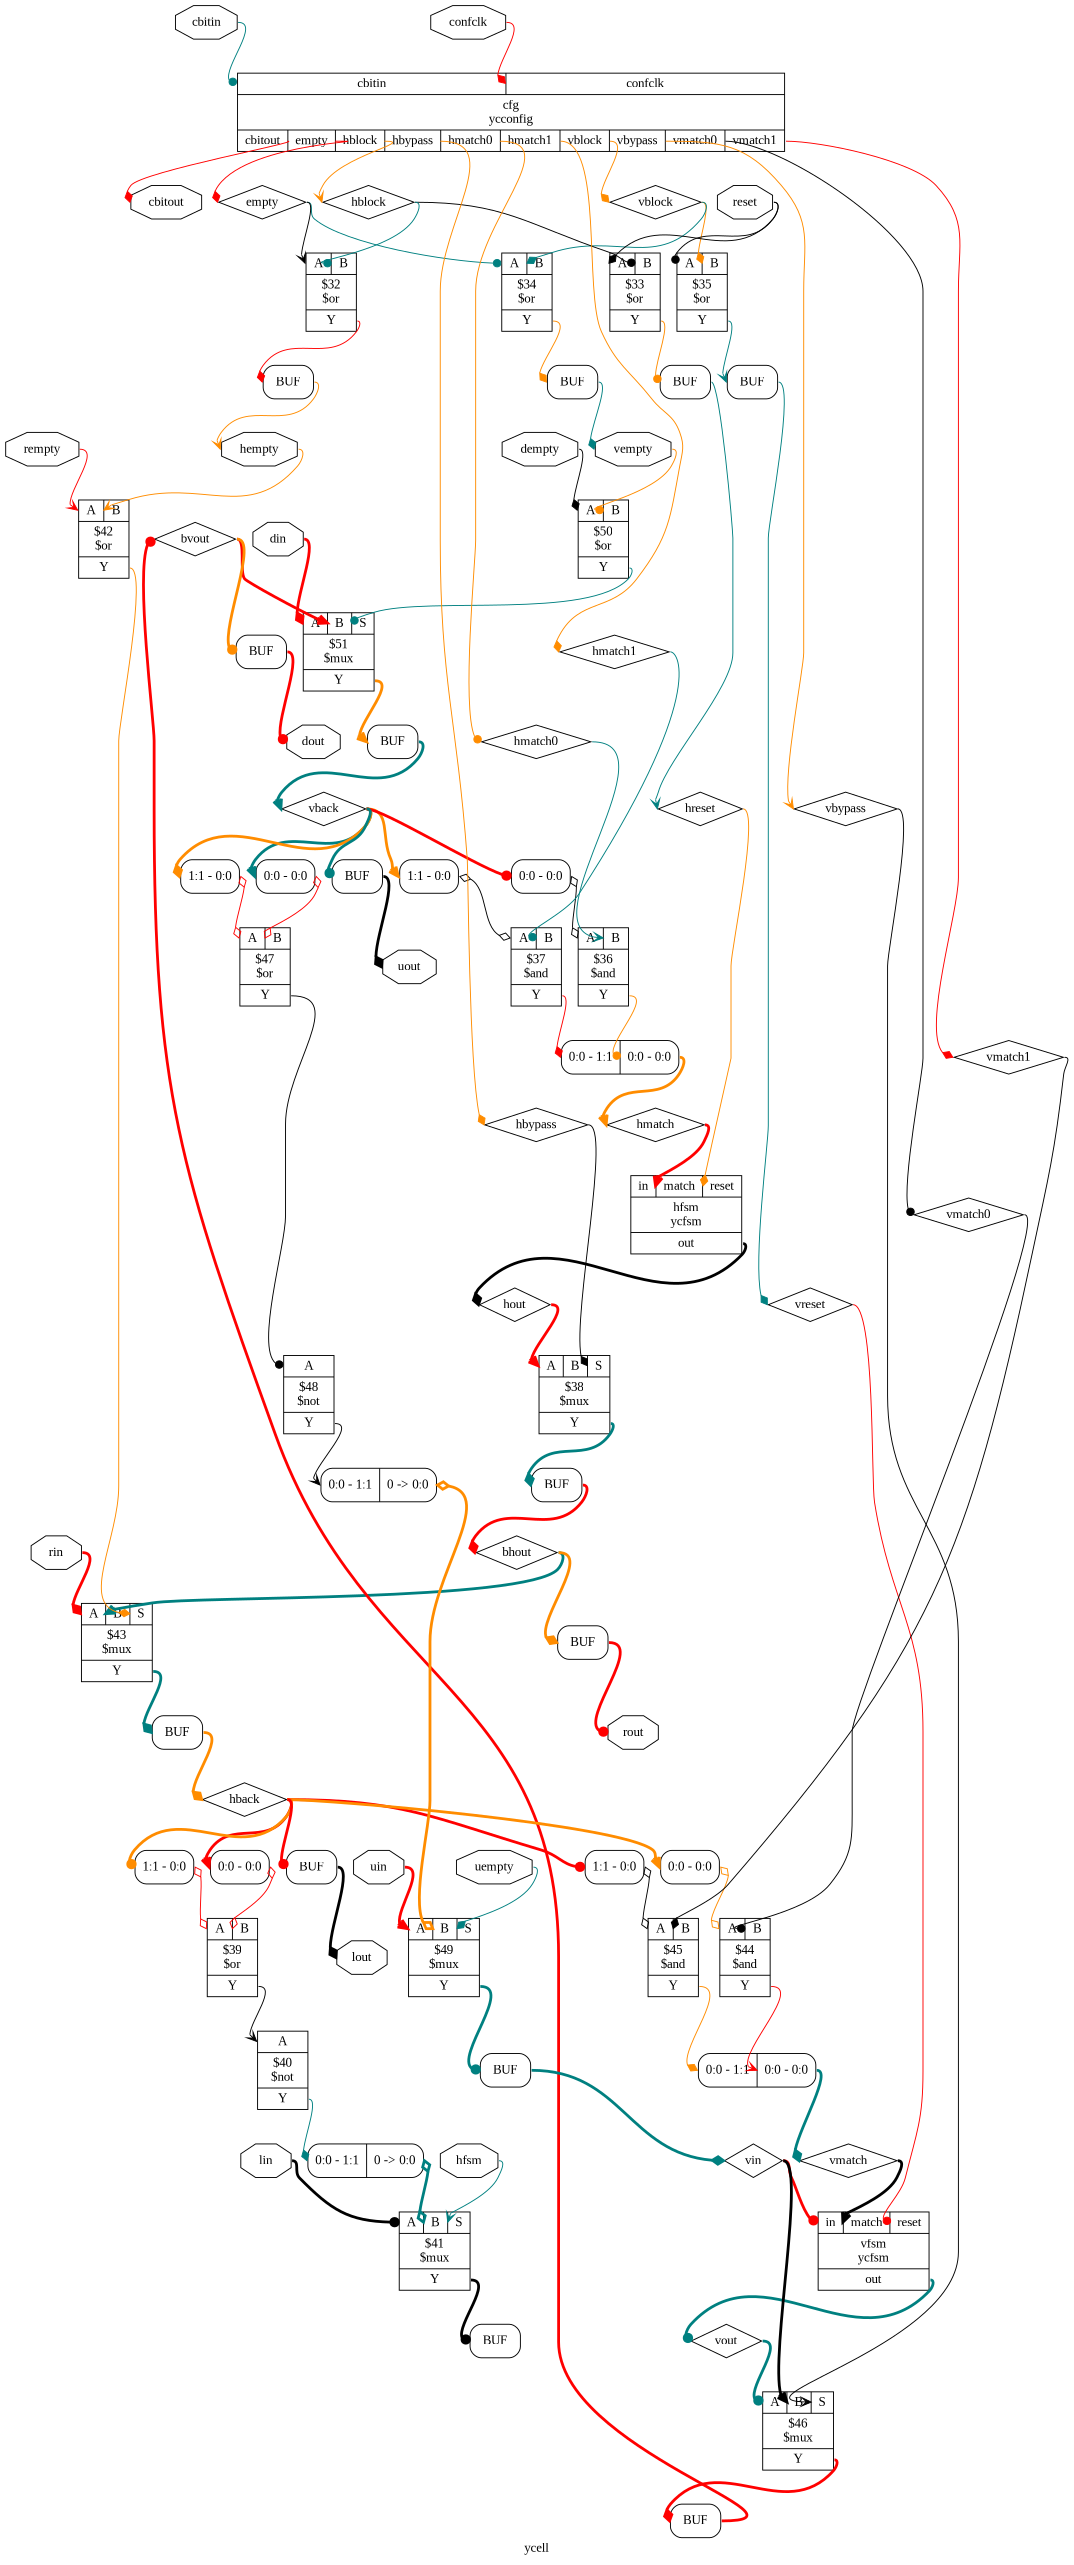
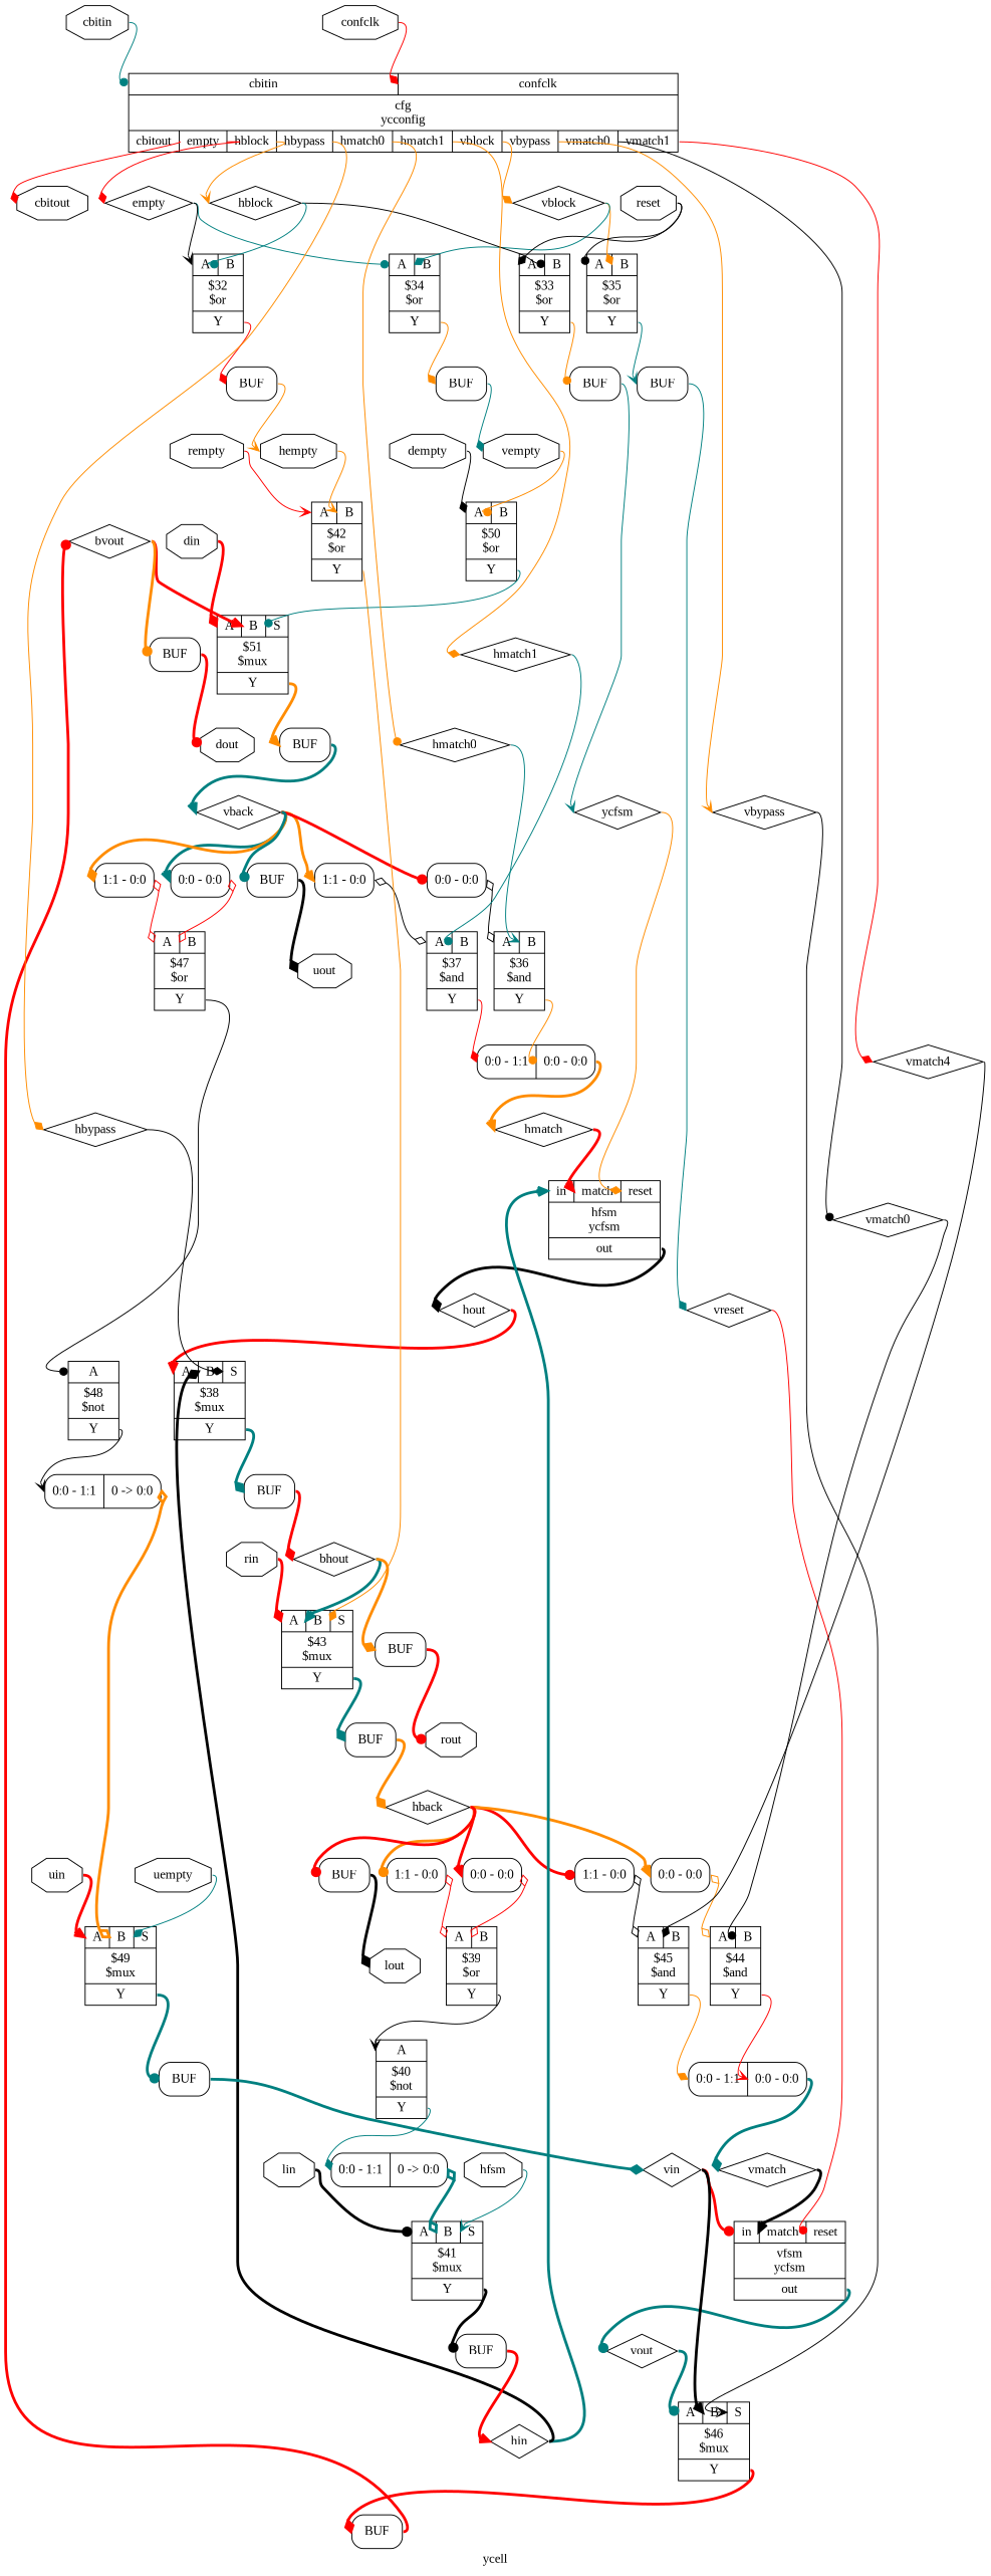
  digraph {
    fontname="Liberation Serif"
    label=ycell
    rankdir=TB
    remincross=true
    node [fontname="Liberation Serif" shape=record]
    edge [arrowhead=diamond color=red fontname="Liberation Serif" headport=w tailport=e]
    n1 [color=black fontcolor=black label=bvout shape=diamond]
    n2 [label="{{<p60> A|<p61> B|<p62> S}|$51\n$mux|{<p63> Y}}"]
    n3 [label=BUF shape=box style=rounded]
    n4 [label=BUF shape=box style=rounded]
    n5 [color=black fontcolor=black label=dout shape=octagon]
    n6 [color=black fontcolor=black label=vmatch shape=diamond]
    n7 [label="{{<p70> in|<p71> match|<p59> reset}|vfsm\nycfsm|{<p72> out}}"]
    n8 [color=black fontcolor=black label=vout shape=diamond]
    n9 [color=black fontcolor=black label=bhout shape=diamond]
    n10 [label="{{<p60> A|<p61> B|<p62> S}|$43\n$mux|{<p63> Y}}"]
    n11 [label=BUF shape=box style=rounded]
    n12 [label=BUF shape=box style=rounded]
    n13 [color=black fontcolor=black label=rout shape=octagon]
    n14 [color=black fontcolor=black label=hmatch shape=diamond]
    n15 [label="{{<p70> in|<p71> match|<p59> reset}|hfsm\nycfsm|{<p72> out}}"]
    n16 [color=black fontcolor=black label=hout shape=diamond]
    n17 [color=black fontcolor=black label=vback shape=diamond]
    n18 [label="<s0> 0:0 - 0:0 " style=rounded]
    n19 [label="<s0> 1:1 - 0:0 " style=rounded]
    n20 [label="<s0> 1:1 - 0:0 " style=rounded]
    n21 [label="<s0> 0:0 - 0:0 " style=rounded]
    n22 [label=BUF shape=box style=rounded]
    n23 [label="{{<p60> A|<p61> B}|$47\n$or|{<p63> Y}}"]
    n24 [label="{{<p60> A|<p61> B}|$37\n$and|{<p63> Y}}"]
    n25 [label="{{<p60> A|<p61> B}|$36\n$and|{<p63> Y}}"]
    n26 [color=black fontcolor=black label=uout shape=octagon]
    n27 [label="{{<p60> A|<p61> B|<p62> S}|$46\n$mux|{<p63> Y}}"]
    n28 [label=BUF shape=box style=rounded]
    n29 [color=black fontcolor=black label=vin shape=diamond]
    n30 [color=black fontcolor=black label=vreset shape=diamond]
    n31 [color=black fontcolor=black label=hback shape=diamond]
    n32 [label="<s0> 1:1 - 0:0 " style=rounded]
    n33 [label="<s0> 0:0 - 0:0 " style=rounded]
    n34 [label="<s0> 0:0 - 0:0 " style=rounded]
    n35 [label="<s0> 1:1 - 0:0 " style=rounded]
    n36 [label=BUF shape=box style=rounded]
    n37 [label="{{<p60> A|<p61> B}|$45\n$and|{<p63> Y}}"]
    n38 [label="{{<p60> A|<p61> B}|$44\n$and|{<p63> Y}}"]
    n39 [label="{{<p60> A|<p61> B}|$39\n$or|{<p63> Y}}"]
    n40 [color=black fontcolor=black label=lout shape=octagon]
    n41 [label="{{<p60> A|<p61> B|<p62> S}|$38\n$mux|{<p63> Y}}"]
    n42 [label=BUF shape=box style=rounded]
-   n44 [color=black fontcolor=black label=hreset shape=diamond]
-   n45 [color=black fontcolor=black label=vmatch1 shape=diamond]
+   n43 [color=black fontcolor=black label=hin shape=diamond]
+   n44 [color=black fontcolor=black label=ycfsm shape=diamond]
+   n45 [color=black fontcolor=black label=vmatch4 shape=diamond]
    n46 [label="<s1> 0:0 - 1:1 |<s0> 0:0 - 0:0 " style=rounded]
    n47 [color=black fontcolor=black label=vmatch0 shape=diamond]
    n48 [color=black fontcolor=black label=vbypass shape=diamond]
    n49 [color=black fontcolor=black label=vblock shape=diamond]
    n50 [label="{{<p60> A|<p61> B}|$35\n$or|{<p63> Y}}"]
    n51 [label="{{<p60> A|<p61> B}|$34\n$or|{<p63> Y}}"]
    n52 [label=BUF shape=box style=rounded]
    n53 [label=BUF shape=box style=rounded]
    n54 [color=black fontcolor=black label=hmatch1 shape=diamond]
    n55 [label="<s1> 0:0 - 1:1 |<s0> 0:0 - 0:0 " style=rounded]
    n56 [color=black fontcolor=black label=hmatch0 shape=diamond]
    n57 [color=black fontcolor=black label=hbypass shape=diamond]
    n58 [color=black fontcolor=black label=hblock shape=diamond]
    n59 [label="{{<p60> A|<p61> B}|$33\n$or|{<p63> Y}}"]
    n60 [label="{{<p60> A|<p61> B}|$32\n$or|{<p63> Y}}"]
    n61 [label=BUF shape=box style=rounded]
    n62 [label=BUF shape=box style=rounded]
    n63 [color=black fontcolor=black label=empty shape=diamond]
    n64 [color=black fontcolor=black label=rin shape=octagon]
    n65 [color=black fontcolor=black label=rempty shape=octagon]
    n66 [label="{{<p60> A|<p61> B}|$42\n$or|{<p63> Y}}"]
    n67 [color=black fontcolor=black label=lin shape=octagon]
    n68 [label="{{<p60> A|<p61> B|<p62> S}|$41\n$mux|{<p63> Y}}"]
    n69 [label=BUF shape=box style=rounded]
    n70 [color=black fontcolor=black label=hfsm shape=octagon]
    n71 [color=black fontcolor=black label=din shape=octagon]
    n72 [color=black fontcolor=black label=dempty shape=octagon]
    n73 [label="{{<p60> A|<p61> B}|$50\n$or|{<p63> Y}}"]
    n74 [color=black fontcolor=black label=uin shape=octagon]
    n75 [label="{{<p60> A|<p61> B|<p62> S}|$49\n$mux|{<p63> Y}}"]
    n76 [label=BUF shape=box style=rounded]
    n77 [color=black fontcolor=black label=uempty shape=octagon]
    n78 [color=black fontcolor=black label=vempty shape=octagon]
    n79 [color=black fontcolor=black label=hempty shape=octagon]
    n80 [color=black fontcolor=black label=cbitout shape=octagon]
    n81 [color=black fontcolor=black label=cbitin shape=octagon]
    n82 [label="{{<p57> cbitin|<p58> confclk}|cfg\nycconfig|{<p56> cbitout|<p41> empty|<p40> hblock|<p39> hbypass|<p38> hmatch0|<p37> hmatch1|<p36> vblock|<p35> vbypass|<p34> vmatch0|<p33> vmatch1}}"]
    n83 [color=black fontcolor=black label=confclk shape=octagon]
    n84 [color=black fontcolor=black label=reset shape=octagon]
    n85 [label="<s1> 0:0 - 1:1 |0 -&gt; 0:0 " style=rounded]
    n86 [label="{{<p60> A}|$48\n$not|{<p63> Y}}"]
    n87 [label="<s1> 0:0 - 1:1 |0 -&gt; 0:0 " style=rounded]
    n88 [label="{{<p60> A}|$40\n$not|{<p63> Y}}"]
    n1 -> n2 [arrowhead=vee headport="p61:w" style="setlinewidth(3)"]
    n1 -> n3 [arrowhead=dot color=darkorange headport="w:w" style="setlinewidth(3)"]
    n2 -> n4 [arrowhead=vee color=darkorange headport="w:w" style="setlinewidth(3)" tailport="p63:e"]
    n3 -> n5 [arrowhead=dot style="setlinewidth(3)" tailport="e:e"]
    n4 -> n17 [arrowhead=vee color=teal style="setlinewidth(3)" tailport="e:e"]
    n6 -> n7 [arrowhead=vee color=black headport="p71:w" style="setlinewidth(3)"]
    n7 -> n8 [arrowhead=dot color=teal style="setlinewidth(3)" tailport="p72:e"]
    n8 -> n27 [arrowhead=dot color=teal headport="p60:w" style="setlinewidth(3)"]
    n9 -> n10 [arrowhead=vee color=teal headport="p61:w" style="setlinewidth(3)"]
    n9 -> n11 [color=darkorange headport="w:w" style="setlinewidth(3)"]
    n10 -> n12 [color=teal headport="w:w" style="setlinewidth(3)" tailport="p63:e"]
    n11 -> n13 [arrowhead=dot style="setlinewidth(3)" tailport="e:e"]
    n12 -> n31 [color=darkorange style="setlinewidth(3)" tailport="e:e"]
    n14 -> n15 [arrowhead=vee headport="p71:w" style="setlinewidth(3)"]
    n15 -> n16 [color=black style="setlinewidth(3)" tailport="p72:e"]
    n16 -> n41 [arrowhead=vee headport="p60:w" style="setlinewidth(3)"]
    n17 -> n18 [arrowhead=vee color=teal headport="s0:w" style="setlinewidth(3)"]
    n17 -> n19 [color=darkorange headport="s0:w" style="setlinewidth(3)"]
    n17 -> n20 [arrowhead=vee color=darkorange headport="s0:w" style="setlinewidth(3)"]
    n17 -> n21 [arrowhead=dot headport="s0:w" style="setlinewidth(3)"]
    n17 -> n22 [arrowhead=dot color=teal headport="w:w" style="setlinewidth(3)"]
    n18 -> n23 [arrowhead=odiamond arrowtail=odiamond dir=both headport="p61:w"]
    n19 -> n23 [arrowhead=odiamond arrowtail=odiamond dir=both headport="p60:w"]
    n20 -> n24 [arrowhead=odiamond arrowtail=odiamond color=black dir=both headport="p60:w"]
    n21 -> n25 [arrowhead=odiamond arrowtail=odiamond color=black dir=both headport="p60:w"]
    n22 -> n26 [color=black style="setlinewidth(3)" tailport="e:e"]
    n23 -> n86 [arrowhead=dot color=black headport="p60:w" tailport="p63:e"]
    n24 -> n55 [headport="s1:w" tailport="p63:e"]
    n25 -> n55 [arrowhead=dot color=darkorange headport="s0:w" tailport="p63:e"]
    n27 -> n28 [headport="w:w" style="setlinewidth(3)" tailport="p63:e"]
    n28 -> n1 [arrowhead=dot style="setlinewidth(3)" tailport="e:e"]
    n29 -> n7 [arrowhead=dot headport="p70:w" style="setlinewidth(3)"]
    n29 -> n27 [arrowhead=vee color=black headport="p61:w" style="setlinewidth(3)"]
    n30 -> n7 [arrowhead=dot headport="p59:w"]
    n31 -> n32 [arrowhead=dot headport="s0:w" style="setlinewidth(3)"]
    n31 -> n33 [arrowhead=vee color=darkorange headport="s0:w" style="setlinewidth(3)"]
    n31 -> n34 [arrowhead=vee headport="s0:w" style="setlinewidth(3)"]
    n31 -> n35 [arrowhead=dot color=darkorange headport="s0:w" style="setlinewidth(3)"]
    n31 -> n36 [arrowhead=dot headport="w:w" style="setlinewidth(3)"]
    n32 -> n37 [arrowhead=odiamond arrowtail=odiamond color=black dir=both headport="p60:w"]
    n33 -> n38 [arrowhead=odiamond arrowtail=odiamond color=darkorange dir=both headport="p60:w"]
    n34 -> n39 [arrowhead=odiamond arrowtail=odiamond dir=both headport="p61:w"]
    n35 -> n39 [arrowhead=odiamond arrowtail=odiamond dir=both headport="p60:w"]
    n36 -> n40 [color=black style="setlinewidth(3)" tailport="e:e"]
    n37 -> n46 [color=darkorange headport="s1:w" tailport="p63:e"]
    n38 -> n46 [arrowhead=vee headport="s0:w" tailport="p63:e"]
    n39 -> n88 [arrowhead=vee color=black headport="p60:w" tailport="p63:e"]
    n41 -> n42 [color=teal headport="w:w" style="setlinewidth(3)" tailport="p63:e"]
    n42 -> n9 [style="setlinewidth(3)" tailport="e:e"]
+   n43 -> n15 [arrowhead=vee color=teal headport="p70:w" style="setlinewidth(3)"]
+   n43 -> n41 [color=black headport="p61:w" style="setlinewidth(3)"]
    n44 -> n15 [color=darkorange headport="p59:w"]
    n45 -> n37 [color=black headport="p61:w"]
    n46 -> n6 [color=teal style="setlinewidth(3)"]
    n47 -> n38 [arrowhead=dot color=black headport="p61:w"]
    n48 -> n27 [arrowhead=vee color=black headport="p62:w"]
    n49 -> n50 [color=darkorange headport="p61:w"]
    n49 -> n51 [color=teal headport="p61:w"]
    n50 -> n52 [arrowhead=vee color=teal headport="w:w" tailport="p63:e"]
    n51 -> n53 [color=darkorange headport="w:w" tailport="p63:e"]
    n52 -> n30 [color=teal tailport="e:e"]
    n53 -> n78 [color=teal tailport="e:e"]
    n54 -> n24 [arrowhead=dot color=teal headport="p61:w"]
    n55 -> n14 [arrowhead=vee color=darkorange style="setlinewidth(3)"]
    n56 -> n25 [arrowhead=vee color=teal headport="p61:w"]
    n57 -> n41 [color=black headport="p62:w"]
    n58 -> n59 [arrowhead=dot color=black headport="p61:w"]
    n58 -> n60 [arrowhead=dot color=teal headport="p61:w"]
    n59 -> n61 [arrowhead=dot color=darkorange headport="w:w" tailport="p63:e"]
    n60 -> n62 [headport="w:w" tailport="p63:e"]
    n61 -> n44 [arrowhead=vee color=teal tailport="e:e"]
    n62 -> n79 [arrowhead=vee color=darkorange tailport="e:e"]
    n63 -> n51 [arrowhead=dot color=teal headport="p60:w"]
    n63 -> n60 [arrowhead=vee color=black headport="p60:w"]
    n64 -> n10 [headport="p60:w" style="setlinewidth(3)"]
    n65 -> n66 [arrowhead=vee headport="p60:w"]
    n66 -> n10 [color=darkorange headport="p62:w" tailport="p63:e"]
    n67 -> n68 [arrowhead=dot color=black headport="p60:w" style="setlinewidth(3)"]
    n68 -> n69 [arrowhead=dot color=black headport="w:w" style="setlinewidth(3)" tailport="p63:e"]
+   n69 -> n43 [arrowhead=vee style="setlinewidth(3)" tailport="e:e"]
    n70 -> n68 [arrowhead=vee color=teal headport="p62:w"]
    n71 -> n2 [headport="p60:w" style="setlinewidth(3)"]
    n72 -> n73 [color=black headport="p60:w"]
    n73 -> n2 [arrowhead=dot color=teal headport="p62:w" tailport="p63:e"]
    n74 -> n75 [arrowhead=vee headport="p60:w" style="setlinewidth(3)"]
    n75 -> n76 [arrowhead=dot color=teal headport="w:w" style="setlinewidth(3)" tailport="p63:e"]
    n76 -> n29 [color=teal style="setlinewidth(3)" tailport="e:e"]
    n77 -> n75 [color=teal headport="p62:w"]
    n78 -> n73 [arrowhead=dot color=darkorange headport="p61:w"]
    n79 -> n66 [arrowhead=vee color=darkorange headport="p61:w"]
    n81 -> n82 [arrowhead=dot color=teal headport="p57:w"]
    n82 -> n45 [tailport="p33:e"]
    n82 -> n47 [arrowhead=dot color=black tailport="p34:e"]
    n82 -> n48 [arrowhead=vee color=darkorange tailport="p35:e"]
    n82 -> n49 [color=darkorange tailport="p36:e"]
    n82 -> n54 [color=darkorange tailport="p37:e"]
    n82 -> n56 [arrowhead=dot color=darkorange tailport="p38:e"]
    n82 -> n57 [color=darkorange tailport="p39:e"]
    n82 -> n58 [arrowhead=vee color=darkorange tailport="p40:e"]
    n82 -> n63 [tailport="p41:e"]
    n82 -> n80 [tailport="p56:e"]
    n83 -> n82 [headport="p58:w"]
    n84 -> n50 [arrowhead=dot color=black headport="p60:w"]
    n84 -> n59 [color=black headport="p60:w"]
    n85 -> n75 [arrowhead=odiamond arrowtail=odiamond color=darkorange dir=both headport="p61:w" style="setlinewidth(3)"]
    n86 -> n85 [arrowhead=vee color=black headport="s1:w" tailport="p63:e"]
    n87 -> n68 [arrowhead=odiamond arrowtail=odiamond color=teal dir=both headport="p61:w" style="setlinewidth(3)"]
    n88 -> n87 [color=teal headport="s1:w" tailport="p63:e"]
  }
